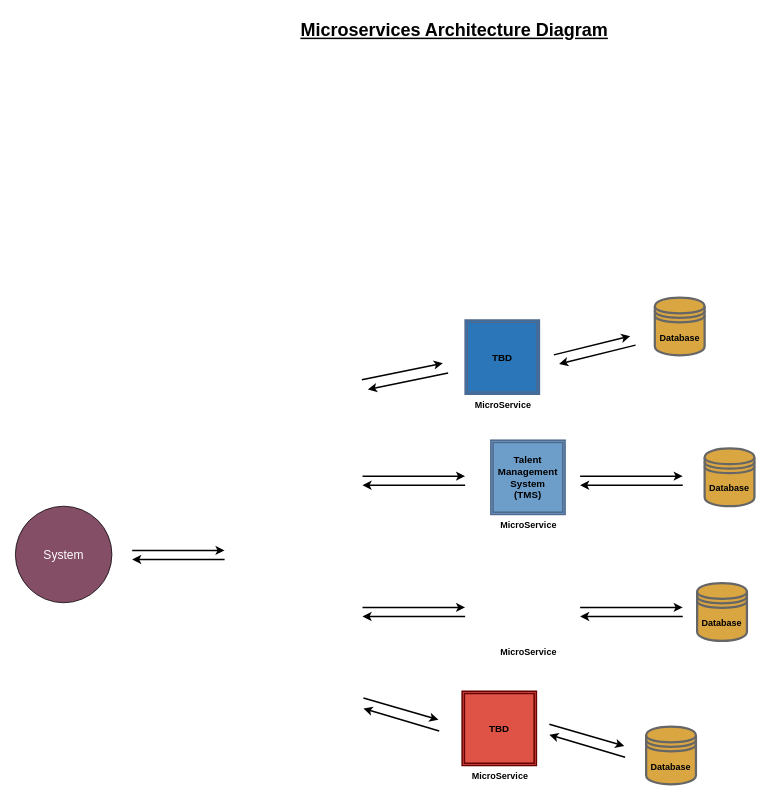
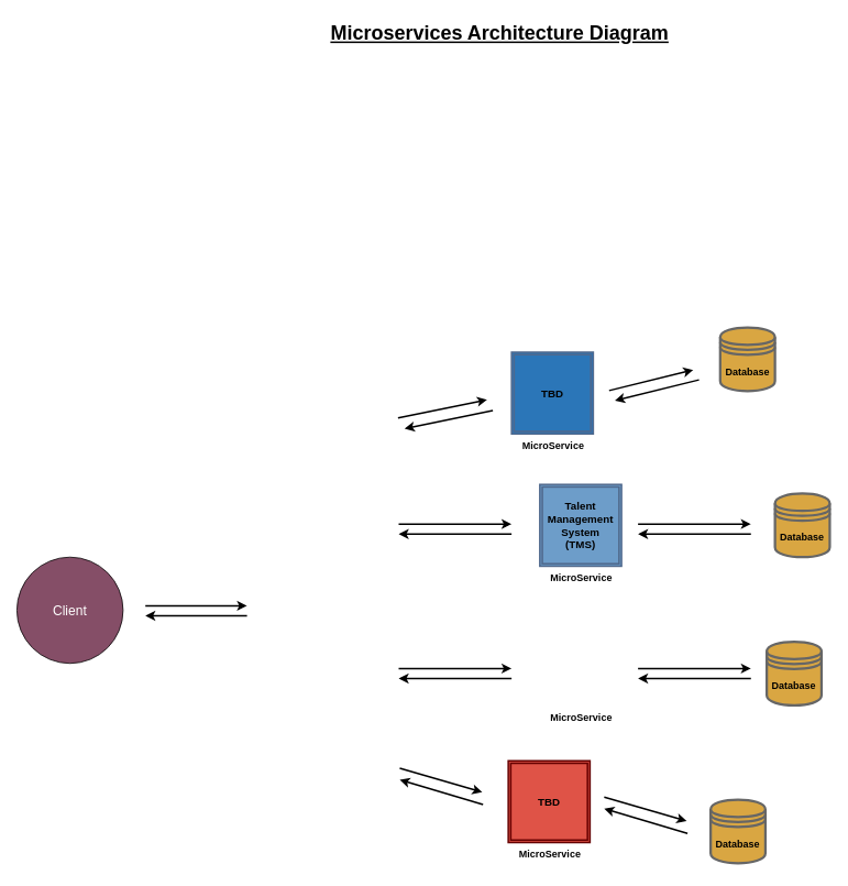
  <mxCell id="0" />
  <mxCell id="1" parent="0" />
  <mxCell id="2" value="&lt;p style=&quot;line-height: 120%; font-size: 13px;&quot;&gt;Talent Management System&lt;br style=&quot;font-size: 13px;&quot;&gt;(TMS)&lt;br style=&quot;font-size: 13px;&quot;&gt;&lt;/p&gt;" style="shape=ext;double=1;whiteSpace=wrap;html=1;aspect=fixed;labelBackgroundColor=none;container=0;fillColor=#6D9DC9;strokeColor=#4F688C;gradientColor=none;fontStyle=1;fillStyle=solid;fontSize=13;strokeWidth=2;" vertex="1" parent="1"><mxGeometry x="653.934" y="586.268" width="99.021" height="99.021" as="geometry" /></mxCell>
  <mxCell id="3" value="MicroService" style="text;html=1;align=center;verticalAlign=middle;resizable=0;points=[];autosize=1;strokeColor=none;fillColor=none;fontSize=12;labelBackgroundColor=none;container=0;fontStyle=1" vertex="1" parent="1"><mxGeometry x="653.934" y="685.289" width="100" height="30" as="geometry" /></mxCell>
  <mxCell id="4" value="MicroService" style="text;html=1;align=center;verticalAlign=middle;resizable=0;points=[];autosize=1;strokeColor=none;fillColor=none;fontSize=12;labelBackgroundColor=none;container=0;fontStyle=1" vertex="1" parent="1"><mxGeometry x="653.934" y="853.741" width="100" height="30" as="geometry" /></mxCell>
  <mxCell id="5" value="Microservices Architecture Diagram" style="text;html=1;align=center;verticalAlign=middle;resizable=0;points=[];autosize=1;strokeColor=none;fillColor=none;fontStyle=5;fontSize=24;" vertex="1" parent="1"><mxGeometry x="390" y="20" width="430" height="40" as="geometry" /></mxCell>
  <mxCell id="6" value="" style="group" vertex="1" connectable="0" parent="1"><mxGeometry x="482.836" y="634.239" width="136.847" height="12.103" as="geometry" /></mxCell>
  <mxCell id="7" value="" style="edgeStyle=orthogonalEdgeStyle;rounded=0;orthogonalLoop=1;jettySize=auto;html=1;movable=1;resizable=1;rotatable=1;deletable=1;editable=1;locked=0;connectable=1;strokeWidth=2;labelBackgroundColor=none;fontColor=default;" edge="1" parent="6"><mxGeometry relative="1" as="geometry"><mxPoint as="sourcePoint" /><mxPoint x="136.847" as="targetPoint" /></mxGeometry></mxCell>
  <mxCell id="8" value="" style="edgeStyle=orthogonalEdgeStyle;rounded=0;orthogonalLoop=1;jettySize=auto;html=1;movable=1;resizable=1;rotatable=1;deletable=1;editable=1;locked=0;connectable=1;strokeWidth=2;labelBackgroundColor=none;fontColor=default;" edge="1" parent="6"><mxGeometry relative="1" as="geometry"><mxPoint x="136.847" y="12.103" as="sourcePoint" /><mxPoint y="12.103" as="targetPoint" /></mxGeometry></mxCell>
  <mxCell id="9" value="" style="group" vertex="1" connectable="0" parent="1"><mxGeometry x="482.836" y="809.177" width="136.847" height="12.103" as="geometry" /></mxCell>
  <mxCell id="10" value="" style="edgeStyle=orthogonalEdgeStyle;rounded=0;orthogonalLoop=1;jettySize=auto;html=1;movable=1;resizable=1;rotatable=1;deletable=1;editable=1;locked=0;connectable=1;strokeWidth=2;labelBackgroundColor=none;fontColor=default;" edge="1" parent="9"><mxGeometry relative="1" as="geometry"><mxPoint as="sourcePoint" /><mxPoint x="136.847" as="targetPoint" /></mxGeometry></mxCell>
  <mxCell id="11" value="" style="edgeStyle=orthogonalEdgeStyle;rounded=0;orthogonalLoop=1;jettySize=auto;html=1;movable=1;resizable=1;rotatable=1;deletable=1;editable=1;locked=0;connectable=1;strokeWidth=2;labelBackgroundColor=none;fontColor=default;" edge="1" parent="9"><mxGeometry relative="1" as="geometry"><mxPoint x="136.847" y="12.103" as="sourcePoint" /><mxPoint y="12.103" as="targetPoint" /></mxGeometry></mxCell>
  <mxCell id="12" value="" style="edgeStyle=orthogonalEdgeStyle;rounded=0;orthogonalLoop=1;jettySize=auto;html=1;movable=1;resizable=1;rotatable=1;deletable=1;editable=1;locked=0;connectable=1;strokeWidth=2;labelBackgroundColor=none;fontColor=default;" edge="1" parent="1"><mxGeometry relative="1" as="geometry"><mxPoint x="175.735" y="733.228" as="sourcePoint" /><mxPoint x="298.962" y="733.228" as="targetPoint" /></mxGeometry></mxCell>
  <mxCell id="13" value="" style="edgeStyle=orthogonalEdgeStyle;rounded=0;orthogonalLoop=1;jettySize=auto;html=1;movable=1;resizable=1;rotatable=1;deletable=1;editable=1;locked=0;connectable=1;strokeWidth=2;labelBackgroundColor=none;fontColor=default;" edge="1" parent="1"><mxGeometry relative="1" as="geometry"><mxPoint x="298.962" y="745.331" as="sourcePoint" /><mxPoint x="175.735" y="745.331" as="targetPoint" /></mxGeometry></mxCell>
  <mxCell id="14" value="Database" style="shape=datastore;whiteSpace=wrap;html=1;labelBackgroundColor=none;container=0;fillColor=#D9A642;strokeColor=#666666;fontStyle=1;gradientColor=none;gradientDirection=north;strokeWidth=3;" vertex="1" parent="1"><mxGeometry x="929.003" y="776.721" width="66.411" height="77.017" as="geometry" /></mxCell>
  <mxCell id="15" value="&lt;p style=&quot;line-height: 120%; font-size: 13px;&quot;&gt;TBD&lt;/p&gt;" style="shape=ext;double=1;whiteSpace=wrap;html=1;aspect=fixed;labelBackgroundColor=none;container=0;fillColor=#DF5347;strokeColor=#660000;gradientColor=none;fontStyle=1;fillStyle=solid;fontSize=13;strokeWidth=2;" vertex="1" parent="1"><mxGeometry x="615.684" y="920.998" width="99.021" height="99.021" as="geometry" /></mxCell>
  <mxCell id="16" value="&lt;p style=&quot;line-height: 120%; font-size: 13px;&quot;&gt;TBD&lt;/p&gt;" style="shape=ext;double=1;whiteSpace=wrap;html=1;aspect=fixed;labelBackgroundColor=none;container=0;fillColor=#2B76B8;strokeColor=#4F688C;gradientColor=none;fontStyle=1;fillStyle=solid;fontSize=13;strokeWidth=2;" vertex="1" parent="1"><mxGeometry x="619.684" y="425.998" width="99.021" height="99.021" as="geometry" /></mxCell>
  <mxCell id="17" value="Database" style="shape=datastore;whiteSpace=wrap;html=1;labelBackgroundColor=none;container=0;fillColor=#D9A642;strokeColor=#666666;fontStyle=1;gradientColor=none;gradientDirection=north;strokeWidth=3;" vertex="1" parent="1"><mxGeometry x="939.003" y="597.271" width="66.411" height="77.017" as="geometry" /></mxCell>
  <mxCell id="18" value="Database" style="shape=datastore;whiteSpace=wrap;html=1;labelBackgroundColor=none;container=0;fillColor=#D9A642;strokeColor=#666666;fontStyle=1;gradientColor=none;gradientDirection=north;strokeWidth=3;" vertex="1" parent="1"><mxGeometry x="861.003" y="968.001" width="66.411" height="77.017" as="geometry" /></mxCell>
  <mxCell id="19" value="Database" style="shape=datastore;whiteSpace=wrap;html=1;labelBackgroundColor=none;container=0;fillColor=#D9A642;strokeColor=#666666;fontStyle=1;gradientColor=none;gradientDirection=north;strokeWidth=3;" vertex="1" parent="1"><mxGeometry x="872.593" y="396.001" width="66.411" height="77.017" as="geometry" /></mxCell>
  <mxCell id="20" value="" style="group" vertex="1" connectable="0" parent="1"><mxGeometry x="772.996" y="809.179" width="136.847" height="12.103" as="geometry" /></mxCell>
  <mxCell id="21" value="" style="edgeStyle=orthogonalEdgeStyle;rounded=0;orthogonalLoop=1;jettySize=auto;html=1;movable=1;resizable=1;rotatable=1;deletable=1;editable=1;locked=0;connectable=1;strokeWidth=2;labelBackgroundColor=none;fontColor=default;" edge="1" parent="20"><mxGeometry relative="1" as="geometry"><mxPoint as="sourcePoint" /><mxPoint x="136.847" as="targetPoint" /></mxGeometry></mxCell>
  <mxCell id="22" value="" style="edgeStyle=orthogonalEdgeStyle;rounded=0;orthogonalLoop=1;jettySize=auto;html=1;movable=1;resizable=1;rotatable=1;deletable=1;editable=1;locked=0;connectable=1;strokeWidth=2;labelBackgroundColor=none;fontColor=default;" edge="1" parent="20"><mxGeometry relative="1" as="geometry"><mxPoint x="136.847" y="12.103" as="sourcePoint" /><mxPoint y="12.103" as="targetPoint" /></mxGeometry></mxCell>
  <mxCell id="23" value="" style="group" vertex="1" connectable="0" parent="1"><mxGeometry x="772.996" y="634.239" width="136.847" height="12.103" as="geometry" /></mxCell>
  <mxCell id="24" value="" style="edgeStyle=orthogonalEdgeStyle;rounded=0;orthogonalLoop=1;jettySize=auto;html=1;movable=1;resizable=1;rotatable=1;deletable=1;editable=1;locked=0;connectable=1;strokeWidth=2;labelBackgroundColor=none;fontColor=default;" edge="1" parent="23"><mxGeometry relative="1" as="geometry"><mxPoint as="sourcePoint" /><mxPoint x="136.847" as="targetPoint" /></mxGeometry></mxCell>
  <mxCell id="25" value="" style="edgeStyle=orthogonalEdgeStyle;rounded=0;orthogonalLoop=1;jettySize=auto;html=1;movable=1;resizable=1;rotatable=1;deletable=1;editable=1;locked=0;connectable=1;strokeWidth=2;labelBackgroundColor=none;fontColor=default;" edge="1" parent="23"><mxGeometry relative="1" as="geometry"><mxPoint x="136.847" y="12.103" as="sourcePoint" /><mxPoint y="12.103" as="targetPoint" /></mxGeometry></mxCell>
  <mxCell id="26" value="" style="group;rotation=15;" vertex="1" connectable="0" parent="1"><mxGeometry x="738.93" y="445.51" width="101.667" height="60" as="geometry" /></mxCell>
  <mxCell id="27" value="" style="endArrow=classic;html=1;rounded=0;strokeWidth=2;" edge="1" parent="26"><mxGeometry width="50" height="50" relative="1" as="geometry"><mxPoint x="-1" y="27" as="sourcePoint" /><mxPoint x="101" y="2" as="targetPoint" /></mxGeometry></mxCell>
  <mxCell id="28" value="" style="endArrow=classic;html=1;rounded=0;strokeWidth=2;" edge="1" parent="26"><mxGeometry width="50" height="50" relative="1" as="geometry"><mxPoint x="108" y="14" as="sourcePoint" /><mxPoint x="6" y="39" as="targetPoint" /></mxGeometry></mxCell>
  <mxCell id="29" value="" style="group;rotation=-135;" vertex="1" connectable="0" parent="1"><mxGeometry x="752.96" y="936" width="101.667" height="60" as="geometry" /></mxCell>
  <mxCell id="30" value="" style="endArrow=classic;html=1;rounded=0;strokeWidth=2;" edge="1" parent="29"><mxGeometry width="50" height="50" relative="1" as="geometry"><mxPoint x="80" y="73" as="sourcePoint" /><mxPoint x="-21" y="43" as="targetPoint" /></mxGeometry></mxCell>
  <mxCell id="31" value="" style="endArrow=classic;html=1;rounded=0;strokeWidth=2;" edge="1" parent="29"><mxGeometry width="50" height="50" relative="1" as="geometry"><mxPoint x="-21" y="29" as="sourcePoint" /><mxPoint x="79" y="58" as="targetPoint" /></mxGeometry></mxCell>
  <mxCell id="32" value="" style="group;rotation=-135;" vertex="1" connectable="0" parent="1"><mxGeometry x="509.11" y="896" width="101.667" height="60" as="geometry" /></mxCell>
  <mxCell id="33" value="" style="endArrow=classic;html=1;rounded=0;strokeWidth=2;" edge="1" parent="32"><mxGeometry width="50" height="50" relative="1" as="geometry"><mxPoint x="76" y="78" as="sourcePoint" /><mxPoint x="-25" y="48" as="targetPoint" /></mxGeometry></mxCell>
  <mxCell id="34" value="" style="endArrow=classic;html=1;rounded=0;strokeWidth=2;" edge="1" parent="32"><mxGeometry width="50" height="50" relative="1" as="geometry"><mxPoint x="-25" y="34" as="sourcePoint" /><mxPoint x="75" y="63" as="targetPoint" /></mxGeometry></mxCell>
  <mxCell id="35" value="MicroService" style="text;html=1;align=center;verticalAlign=middle;resizable=0;points=[];autosize=1;strokeColor=none;fillColor=none;fontSize=12;labelBackgroundColor=none;container=0;fontStyle=1" vertex="1" parent="1"><mxGeometry x="619.684" y="525.019" width="100" height="30" as="geometry" /></mxCell>
  <mxCell id="36" value="MicroService" style="text;html=1;align=center;verticalAlign=middle;resizable=0;points=[];autosize=1;strokeColor=none;fillColor=none;fontSize=12;labelBackgroundColor=none;container=0;fontStyle=1" vertex="1" parent="1"><mxGeometry x="615.684" y="1020.019" width="100" height="30" as="geometry" /></mxCell>
  <mxCell id="37" value="" style="group;rotation=15;" vertex="1" connectable="0" parent="1"><mxGeometry x="483" y="480.57" width="110" height="60" as="geometry" /></mxCell>
  <mxCell id="38" value="" style="endArrow=classic;html=1;rounded=0;strokeWidth=2;" edge="1" parent="37"><mxGeometry width="50" height="50" relative="1" as="geometry"><mxPoint x="-1" y="25" as="sourcePoint" /><mxPoint x="107" y="3" as="targetPoint" /></mxGeometry></mxCell>
  <mxCell id="39" value="" style="endArrow=classic;html=1;rounded=0;strokeWidth=2;" edge="1" parent="37"><mxGeometry width="50" height="50" relative="1" as="geometry"><mxPoint x="114" y="16" as="sourcePoint" /><mxPoint x="7" y="38" as="targetPoint" /></mxGeometry></mxCell>
- <mxCell id="40" value="System" style="ellipse;whiteSpace=wrap;html=1;aspect=fixed;fillColor=#854E67;fontColor=#FFFFFF;fontSize=16;" vertex="1" parent="1"><mxGeometry x="20" y="674.29" width="128.72" height="128.72" as="geometry" /></mxCell>
+ <mxCell id="40" value="Client" style="ellipse;whiteSpace=wrap;html=1;aspect=fixed;fillColor=#854E67;fontColor=#FFFFFF;fontSize=16;" vertex="1" parent="1"><mxGeometry x="20" y="674.29" width="128.72" height="128.72" as="geometry" /></mxCell>
